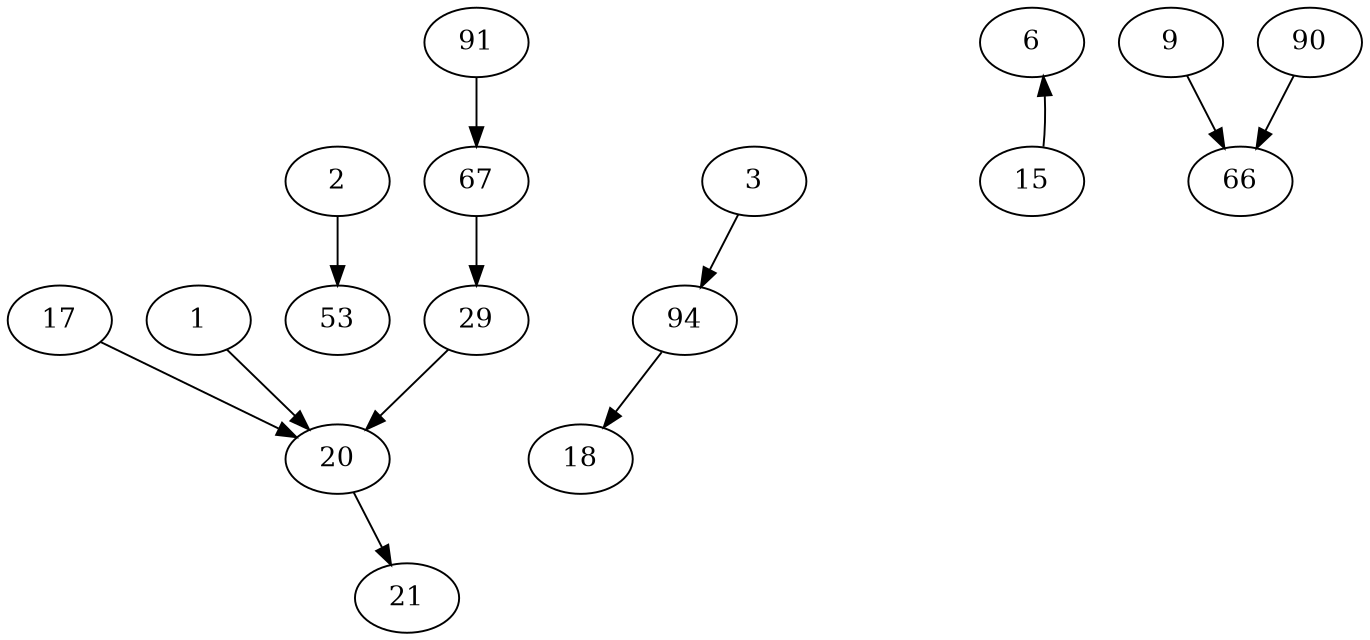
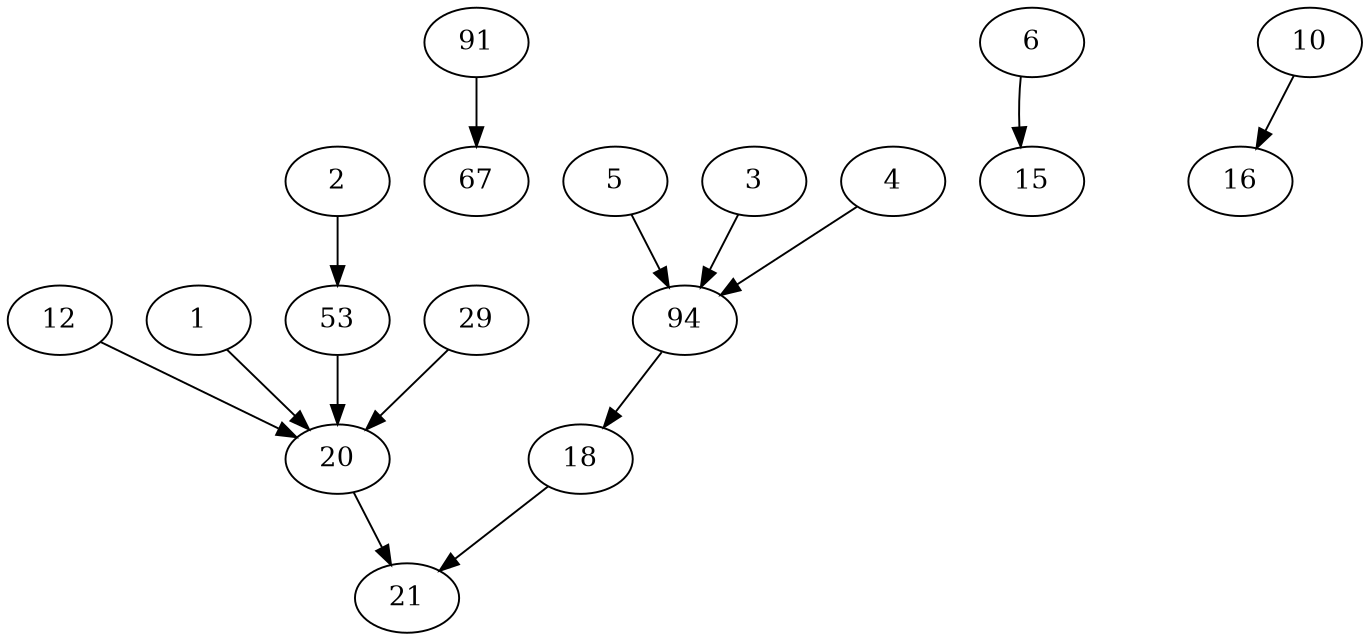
  digraph {
    "Duplicate states"=0
    "Max states in OPEN"=126
    Modes="60000ms; partial expansion, ; Pruning: processor isomorphism, processor normalisation, task equivalence, equivalent schedule 2, ; F-value: new, DRT, ; Optimisation: list scheduling, "
    "Node concurrency"=11
    "Number of processors"=16
    "Pruned using list schedule length"=53
    "States removed from OPEN"=2
    "Time to schedule (ms)"=50
    "Total idle time"=0
    "Total schedule length"=314
    "Total sequential time"=879
    "Total states created"=185
    node ["Finish time"=22 Processor=10 "Start time"=0 Weight=22]
    edge [Weight=2]
    1 ["Finish time"=75 Processor=0 Weight=75]
    20 ["Finish time"=254 "Start time"=187 Weight=67]
-   12 ["Finish time"=97 Processor=0 "Start time"=75 label=17]
+   12 ["Finish time"=97 Processor=0 "Start time"=75]
    21 ["Finish time"=314 "Start time"=254 Weight=60]
    2 ["Finish time"=37 Processor=1 Weight=37]
    n6 ["Finish time"=74 Processor=1 "Start time"=37 Weight=37 label=53]
    3 ["Finish time"=45 Processor=2 Weight=45]
    n8 ["Finish time"=67 Processor=2 "Start time"=45 label=94]
    18 ["Finish time"=127 Processor=9 "Start time"=97 Weight=30]
+   4 [Processor=3]
+   5 [Processor=4]
    6 [Processor=5]
    15 ["Finish time"=89 Processor=7 "Start time"=67]
-   9 ["Finish time"=15 Processor=8 Weight=15]
-   16 ["Finish time"=97 Processor=9 "Start time"=22 Weight=75 label=66]
-   10 [Processor=9 label=90]
+   16 ["Finish time"=97 Processor=9 "Start time"=22 Weight=75]
+   10 [Processor=9]
    n17 ["Finish time"=60 Weight=60 label=91]
    n18 ["Finish time"=120 "Start time"=60 Weight=60 label=67]
    n19 ["Finish time"=187 "Start time"=120 Weight=67 label=29]
    1 -> 20
    20 -> 21 [Weight=5]
    12 -> 20 [Weight=8]
    2 -> n6
+   n6 -> 20 [Weight=5]
    3 -> n8 [Weight=3]
    n8 -> 18 [Weight=8]
-   15 -> 6
-   9 -> 16 [Weight=5]
+   18 -> 21 [Weight=3]
+   4 -> n8
+   5 -> n8
+   6 -> 15
    10 -> 16 [Weight=5]
    n17 -> n18
-   n18 -> n19 [Weight=9]
    n19 -> 20
  }
